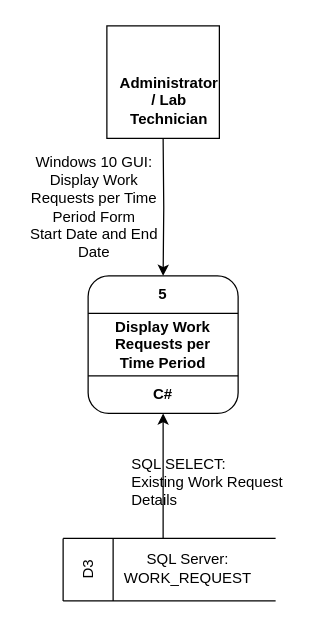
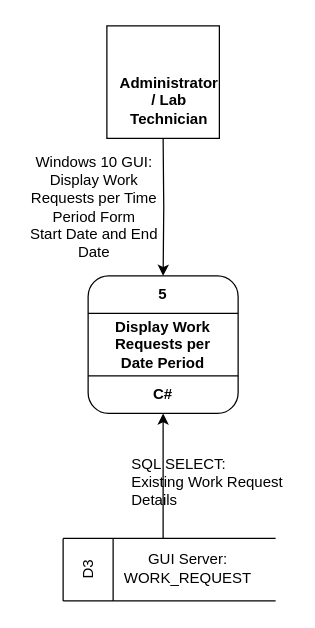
  <mxCell id="0" />
  <mxCell id="1" parent="0" />
  <mxCell id="2" style="edgeStyle=orthogonalEdgeStyle;rounded=0;orthogonalLoop=1;jettySize=auto;html=1;entryX=0.5;entryY=0;entryDx=0;entryDy=0;startArrow=none;startFill=0;endArrow=classic;endFill=1;" parent="1" target="5" edge="1"><mxGeometry relative="1" as="geometry"><mxPoint x="130" y="110" as="sourcePoint" /></mxGeometry></mxCell>
  <mxCell id="3" value="" style="whiteSpace=wrap;html=1;aspect=fixed;" parent="1" vertex="1"><mxGeometry x="85" y="20" width="90" height="90" as="geometry" /></mxCell>
  <mxCell id="4" value="Administrator / Lab Technician" style="text;html=1;strokeColor=none;fillColor=none;align=center;verticalAlign=middle;whiteSpace=wrap;rounded=0;fontStyle=1" parent="1" vertex="1"><mxGeometry x="105" y="65" width="60" height="30" as="geometry" /></mxCell>
  <mxCell id="5" value="" style="rounded=1;whiteSpace=wrap;html=1;" parent="1" vertex="1"><mxGeometry x="70" y="220" width="120" height="110" as="geometry" /></mxCell>
- <mxCell id="6" value="Display Work Requests per Time Period" style="text;html=1;strokeColor=none;fillColor=none;align=center;verticalAlign=middle;whiteSpace=wrap;rounded=0;fontStyle=1" parent="1" vertex="1"><mxGeometry x="90" y="260" width="80" height="30" as="geometry" /></mxCell>
+ <mxCell id="6" value="Display Work Requests per Date Period" style="text;html=1;strokeColor=none;fillColor=none;align=center;verticalAlign=middle;whiteSpace=wrap;rounded=0;fontStyle=1" parent="1" vertex="1"><mxGeometry x="90" y="260" width="80" height="30" as="geometry" /></mxCell>
  <mxCell id="7" value="" style="endArrow=none;html=1;rounded=0;" parent="1" edge="1"><mxGeometry width="50" height="50" relative="1" as="geometry"><mxPoint x="50" y="430" as="sourcePoint" /><mxPoint x="220" y="430" as="targetPoint" /></mxGeometry></mxCell>
  <mxCell id="8" value="" style="endArrow=none;html=1;rounded=0;" parent="1" edge="1"><mxGeometry width="50" height="50" relative="1" as="geometry"><mxPoint x="50" y="480" as="sourcePoint" /><mxPoint x="220" y="480" as="targetPoint" /></mxGeometry></mxCell>
  <mxCell id="9" value="" style="endArrow=none;html=1;rounded=0;" parent="1" edge="1"><mxGeometry width="50" height="50" relative="1" as="geometry"><mxPoint x="50" y="480" as="sourcePoint" /><mxPoint x="50" y="430" as="targetPoint" /></mxGeometry></mxCell>
  <mxCell id="10" value="" style="endArrow=none;html=1;rounded=0;" parent="1" edge="1"><mxGeometry width="50" height="50" relative="1" as="geometry"><mxPoint x="90" y="480" as="sourcePoint" /><mxPoint x="90" y="430" as="targetPoint" /></mxGeometry></mxCell>
  <mxCell id="11" value="D3" style="text;html=1;strokeColor=none;fillColor=none;align=center;verticalAlign=middle;whiteSpace=wrap;rounded=0;rotation=-90;" parent="1" vertex="1"><mxGeometry x="40" y="440" width="60" height="30" as="geometry" /></mxCell>
- <mxCell id="12" value="SQL Server:&lt;br&gt;WORK_REQUEST" style="text;html=1;strokeColor=none;fillColor=none;align=center;verticalAlign=middle;whiteSpace=wrap;rounded=0;" parent="1" vertex="1"><mxGeometry x="120" y="439" width="60" height="30" as="geometry" /></mxCell>
+ <mxCell id="12" value="GUI Server:&lt;br&gt;WORK_REQUEST" style="text;html=1;strokeColor=none;fillColor=none;align=center;verticalAlign=middle;whiteSpace=wrap;rounded=0;" parent="1" vertex="1"><mxGeometry x="120" y="439" width="60" height="30" as="geometry" /></mxCell>
  <mxCell id="13" value="" style="endArrow=classic;html=1;rounded=0;" parent="1" edge="1"><mxGeometry width="50" height="50" relative="1" as="geometry"><mxPoint x="130" y="430" as="sourcePoint" /><mxPoint x="130" y="330" as="targetPoint" /><Array as="points" /></mxGeometry></mxCell>
  <mxCell id="14" value="SQL SELECT:&lt;br&gt;Existing Work Request Details&lt;span style=&quot;&quot;&gt;&lt;br&gt;&lt;/span&gt;" style="text;html=1;strokeColor=none;fillColor=none;align=left;verticalAlign=middle;whiteSpace=wrap;rounded=0;" parent="1" vertex="1"><mxGeometry x="103" y="370" width="127" height="30" as="geometry" /></mxCell>
  <mxCell id="15" value="Windows 10 GUI:&lt;br&gt;Display Work Requests per Time Period Form&lt;br&gt;Start Date and End Date" style="text;html=1;strokeColor=none;fillColor=none;align=center;verticalAlign=middle;whiteSpace=wrap;rounded=0;" vertex="1" parent="1"><mxGeometry x="20" y="150" width="110" height="30" as="geometry" /></mxCell>
  <mxCell id="16" value="" style="endArrow=none;html=1;rounded=0;" edge="1" parent="1"><mxGeometry width="50" height="50" relative="1" as="geometry"><mxPoint x="70" y="250" as="sourcePoint" /><mxPoint x="190" y="250" as="targetPoint" /></mxGeometry></mxCell>
  <mxCell id="17" value="" style="endArrow=none;html=1;rounded=0;" edge="1" parent="1"><mxGeometry width="50" height="50" relative="1" as="geometry"><mxPoint x="70" y="300" as="sourcePoint" /><mxPoint x="190" y="300" as="targetPoint" /></mxGeometry></mxCell>
  <mxCell id="18" value="5" style="text;html=1;strokeColor=none;fillColor=none;align=center;verticalAlign=middle;whiteSpace=wrap;rounded=0;fontStyle=1" vertex="1" parent="1"><mxGeometry x="100" y="220" width="60" height="30" as="geometry" /></mxCell>
  <mxCell id="19" value="C#" style="text;html=1;strokeColor=none;fillColor=none;align=center;verticalAlign=middle;whiteSpace=wrap;rounded=0;fontStyle=1" vertex="1" parent="1"><mxGeometry x="100" y="300" width="60" height="30" as="geometry" /></mxCell>
